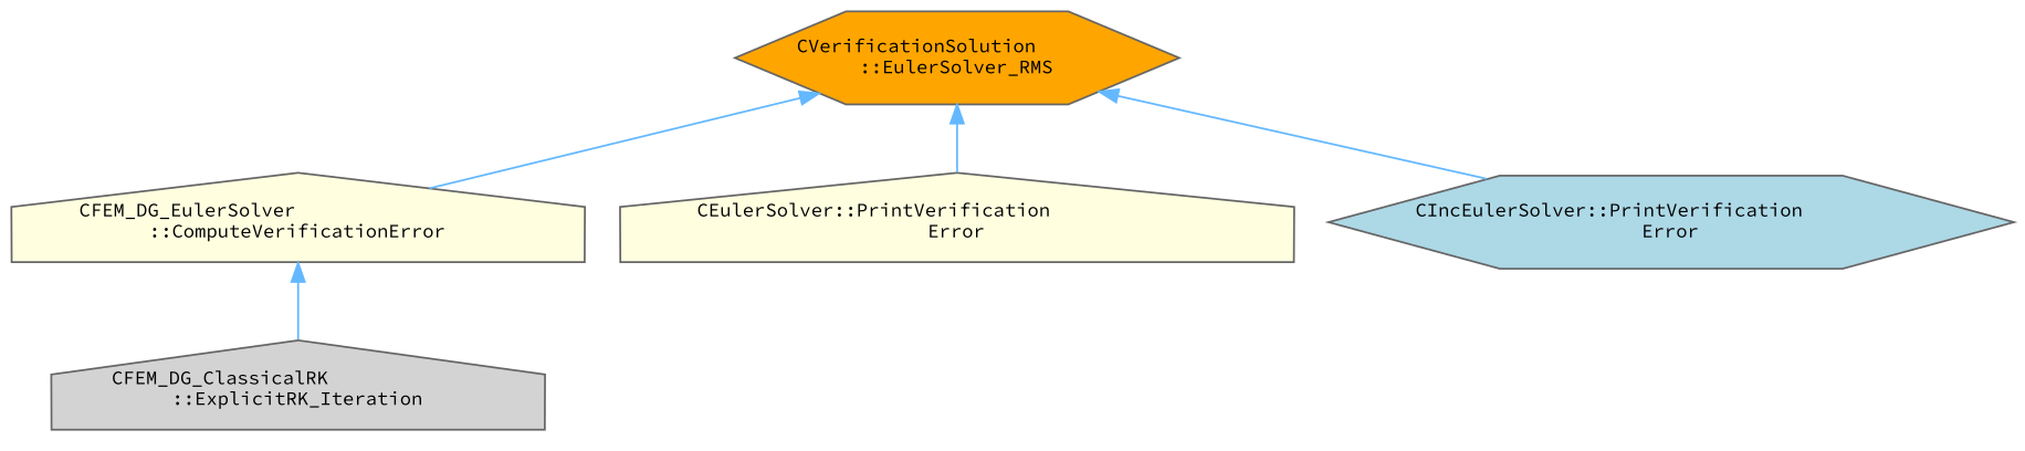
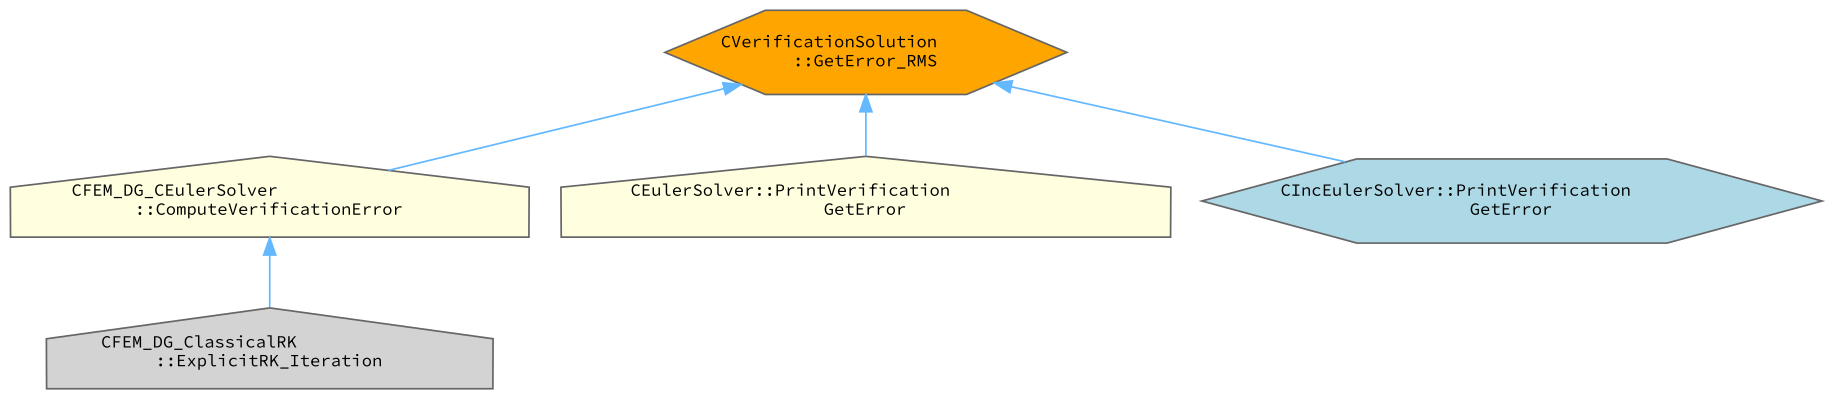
  digraph {
    fontname="Source Code Pro"
    rankdir=TB
    node [color=grey40 fillcolor=lightyellow fontname="Source Code Pro" fontsize=10 shape=house style=filled]
    edge [color=steelblue1 dir=back fontname="Source Code Pro" fontsize=10 labelfontname=Helvetica labelfontsize=10 style=solid]
-   n1 [color=gray40 fillcolor=orange fontcolor=black height=0.2 label="CVerificationSolution\l::EulerSolver_RMS" shape=hexagon width=0.4]
-   n2 [height=0.2 label="CFEM_DG_EulerSolver\l::ComputeVerificationError" width=0.4]
-   n3 [height=0.2 label="CEulerSolver::PrintVerification\lError" width=0.4]
-   n4 [fillcolor=lightblue height=0.2 label="CIncEulerSolver::PrintVerification\lError" shape=hexagon width=0.4]
+   n1 [color=gray40 fillcolor=orange fontcolor=black height=0.2 label="CVerificationSolution\l::GetError_RMS" shape=hexagon width=0.4]
+   n2 [height=0.2 label="CFEM_DG_CEulerSolver\l::ComputeVerificationError" width=0.4]
+   n3 [height=0.2 label="CEulerSolver::PrintVerification\lGetError" width=0.4]
+   n4 [fillcolor=lightblue height=0.2 label="CIncEulerSolver::PrintVerification\lGetError" shape=hexagon width=0.4]
    n5 [fillcolor=lightgrey height=0.2 label="CFEM_DG_ClassicalRK\l::ExplicitRK_Iteration" width=0.4]
    n1 -> n2
    n1 -> n3
    n1 -> n4
    n2 -> n5
  }
